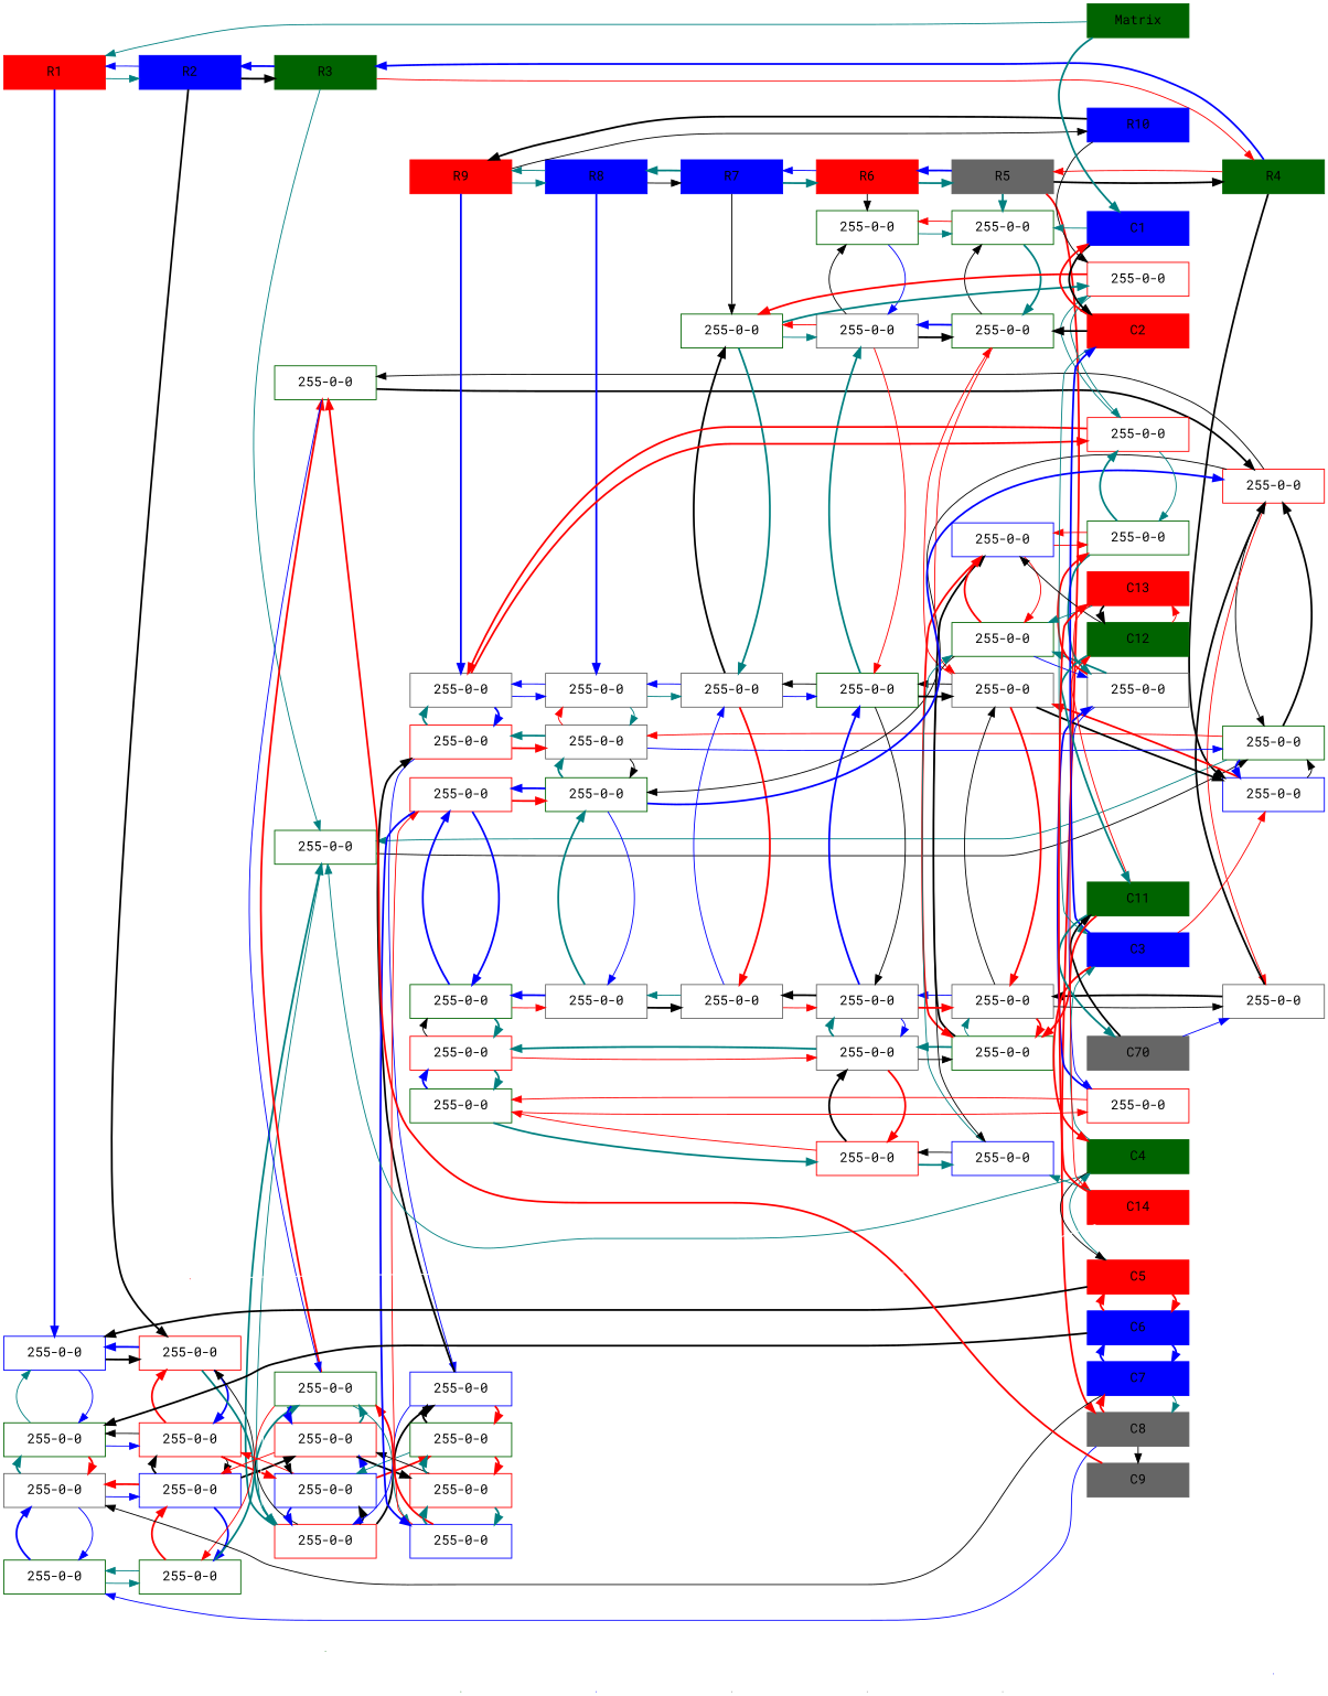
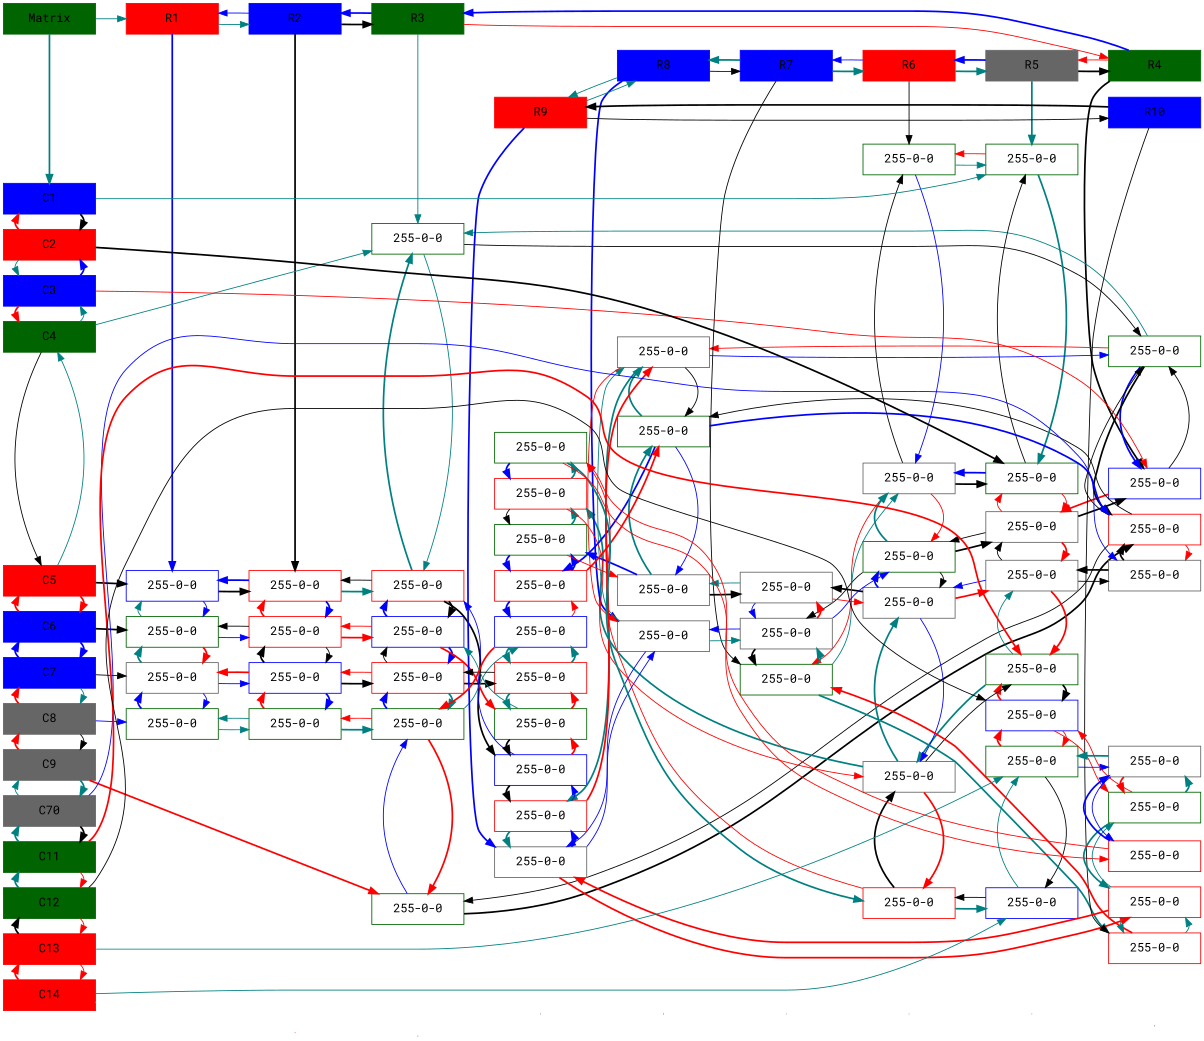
  digraph {
    fontname="Roboto Mono"
    rankdir=LR
    node [color=darkgreen fontname="Roboto Mono" group=1 shape=box]
    edge [color=teal fontname="Roboto Mono" style=bold]
    n1 [color=red label=R1 style=filled width=1.5]
    n2 [color=blue group=7 label="255-0-0" width=1.5]
    n3 [group=8 label="255-0-0" width=1.5]
    n4 [color=gray40 group=9 label="255-0-0" width=1.5]
    n5 [group=10 label="255-0-0" width=1.5]
    n6 [color=blue label=R2 style=filled width=1.5]
    n7 [color=red group=7 label="255-0-0" width=1.5]
    n8 [color=red group=8 label="255-0-0" width=1.5]
    n9 [color=blue group=9 label="255-0-0" width=1.5]
    n10 [group=10 label="255-0-0" width=1.5]
    e0 [color=red shape=point width=0 group=""]
    n12 [label=R3 style=filled width=1.5]
    n13 [group=6 label="255-0-0" width=1.5]
    n14 [color=red group=7 label="255-0-0" width=1.5]
    n15 [color=blue group=8 label="255-0-0" width=1.5]
    n16 [color=red group=9 label="255-0-0" width=1.5]
    n17 [group=10 label="255-0-0" width=1.5]
    n18 [group=11 label="255-0-0" width=1.5]
    e1 [shape=point width=0 group=""]
    n20 [label=R4 style=filled width=1.5]
    n21 [color=blue group=5 label="255-0-0" width=1.5]
    n22 [group=6 label="255-0-0" width=1.5]
    n23 [color=red group=11 label="255-0-0" width=1.5]
    n24 [color=gray40 group=12 label="255-0-0" width=1.5]
    e2 [color=blue shape=point width=0 group=""]
    n26 [color=gray40 label=R5 style=filled width=1.5]
    n27 [group=3 label="255-0-0" width=1.5]
    n28 [group=4 label="255-0-0" width=1.5]
    n29 [color=gray40 group=5 label="255-0-0" width=1.5]
    n30 [color=gray40 group=12 label="255-0-0" width=1.5]
    n31 [group=13 label="255-0-0" width=1.5]
    n32 [color=blue group=14 label="255-0-0" width=1.5]
    n33 [group=15 label="255-0-0" width=1.5]
    n34 [color=blue group=16 label="255-0-0" width=1.5]
    e3 [color=gray40 shape=point width=0 group=""]
    n36 [color=red label=R6 style=filled width=1.5]
    n37 [group=3 label="255-0-0" width=1.5]
    n38 [color=gray40 group=4 label="255-0-0" width=1.5]
    n39 [group=5 label="255-0-0" width=1.5]
    n40 [color=gray40 group=12 label="255-0-0" width=1.5]
    n41 [color=gray40 group=13 label="255-0-0" width=1.5]
    n42 [color=red group=16 label="255-0-0" width=1.5]
    e4 [color=gray40 shape=point width=0 group=""]
    n44 [color=blue label=R7 style=filled width=1.5]
    n45 [group=4 label="255-0-0" width=1.5]
    n46 [color=gray40 group=5 label="255-0-0" width=1.5]
    n47 [color=gray40 group=12 label="255-0-0" width=1.5]
    e5 [color=gray40 shape=point width=0 group=""]
    n49 [color=blue label=R8 style=filled width=1.5]
    n50 [color=gray40 group=5 label="255-0-0" width=1.5]
    n51 [color=gray40 group=6 label="255-0-0" width=1.5]
    n52 [group=11 label="255-0-0" width=1.5]
    n53 [color=gray40 group=12 label="255-0-0" width=1.5]
    e6 [color=blue shape=point width=0 group=""]
    n55 [color=red label=R9 style=filled width=1.5]
    n56 [color=gray40 group=5 label="255-0-0" width=1.5]
    n57 [color=red group=6 label="255-0-0" width=1.5]
    n58 [color=blue group=7 label="255-0-0" width=1.5]
    n59 [group=8 label="255-0-0" width=1.5]
    n60 [color=red group=9 label="255-0-0" width=1.5]
    n61 [color=blue group=10 label="255-0-0" width=1.5]
    n62 [color=red group=11 label="255-0-0" width=1.5]
    n63 [group=12 label="255-0-0" width=1.5]
    n64 [color=red group=13 label="255-0-0" width=1.5]
    n65 [group=16 label="255-0-0" width=1.5]
    e7 [shape=point width=0 group=""]
    n67 [color=blue label=R10 style=filled width=1.5]
    n68 [color=red group=4 label="255-0-0" width=1.5]
    n69 [color=red group=5 label="255-0-0" width=1.5]
    n70 [group=14 label="255-0-0" width=1.5]
    n71 [color=gray40 group=15 label="255-0-0" width=1.5]
    n72 [color=red group=16 label="255-0-0" width=1.5]
    n73 [label=Matrix style=filled width=1.5]
    n74 [color=red group=6 label=C5 style=filled width=1.5]
    n75 [color=blue group=7 label=C6 style=filled width=1.5]
    n76 [color=blue group=8 label=C7 style=filled width=1.5]
    n77 [color=gray40 group=9 label=C8 style=filled width=1.5]
    n78 [group=5 label=C4 style=filled width=1.5]
    n79 [color=gray40 group=10 label=C9 style=filled width=1.5]
    n80 [color=blue group=4 label=C3 style=filled width=1.5]
    n81 [color=gray40 group=11 label=C70 style=filled width=1.5]
    n82 [color=blue group=2 label=C1 style=filled width=1.5]
    n83 [color=red group=3 label=C2 style=filled width=1.5]
    n84 [group=12 label=C11 style=filled width=1.5]
    n85 [group=13 label=C12 style=filled width=1.5]
    n86 [color=red group=14 label=C13 style=filled width=1.5]
    n87 [color=red group=15 label=C14 style=filled width=1.5]
    subgraph sub_1 {
      rank=same
      n1
      n2
      n3
      n4
      n5
    }
    subgraph sub_2 {
      rank=same
      n6
      n7
      n8
      n9
      n10
    }
    subgraph sub_3 {
      rank=same
      n6
      e0
    }
    subgraph sub_4 {
      rank=same
      n12
      n13
      n14
      n15
      n16
      n17
      n18
    }
    subgraph sub_5 {
      rank=same
      n12
      e1
    }
    subgraph sub_6 {
      rank=same
      n20
      n21
      n22
      n23
      n24
    }
    subgraph sub_7 {
      rank=same
      n20
      e2
    }
    subgraph sub_8 {
      rank=same
      n26
      n27
      n28
      n29
      n30
      n31
      n32
      n33
      n34
    }
    subgraph sub_9 {
      rank=same
      n26
      e3
    }
    subgraph sub_10 {
      rank=same
      n36
      n37
      n38
      n39
      n40
      n41
      n42
    }
    subgraph sub_11 {
      rank=same
      n36
      e4
    }
    subgraph sub_12 {
      rank=same
      n44
      n45
      n46
      n47
    }
    subgraph sub_13 {
      rank=same
      n44
      e5
    }
    subgraph sub_14 {
      rank=same
      n49
      n50
      n51
      n52
      n53
    }
    subgraph sub_15 {
      rank=same
      n49
      e6
    }
    subgraph sub_16 {
      rank=same
      n55
      n56
      n57
      n58
      n59
      n60
      n61
      n62
      n63
      n64
      n65
    }
    subgraph sub_17 {
      rank=same
      n55
      e7
    }
    subgraph sub_18 {
      rank=same
      n67
      n68
      n69
      n70
      n71
      n72
    }
    subgraph sub_19 {
      rank=same
      n73
      n74
      n75
      n76
      n77
      n78
      n79
      n80
      n81
      n82
      n83
      n84
      n85
      n86
      n87
    }
    n1 -> n2 [color=blue]
    n1 -> n6 [style=solid]
    n2 -> n3 [color=blue style=solid]
    n2 -> n7 [color=black]
    n3 -> n2 [style=solid]
    n3 -> n4 [color=red]
    n3 -> n8 [color=blue style=solid]
    n4 -> n3
    n4 -> n5 [color=blue style=solid]
    n4 -> n9 [color=blue style=solid]
    n5 -> n4 [color=blue]
    n5 -> n10 [style=solid]
    n6 -> n1 [color=blue style=solid]
    n6 -> n7 [color=black]
    n6 -> n12 [color=black]
    n7 -> n2 [color=blue]
    n7 -> n8 [color=blue]
    n7 -> n14
    n8 -> n3 [color=black style=solid]
    n8 -> n7 [color=red]
    n8 -> n9 [color=black style=solid]
    n8 -> n15 [color=red]
    n9 -> n4 [color=red]
    n9 -> n8 [color=black]
    n9 -> n10 [color=blue]
    n9 -> n16 [color=black]
    n10 -> n5 [style=solid]
    n10 -> n9 [color=red]
    n10 -> n17
    e0 -> e1 [color=white dir=none style=""]
    n12 -> n6 [color=blue]
    n12 -> n13 [style=solid]
    n12 -> n20 [color=red style=solid]
    n13 -> n14 [style=solid]
    n13 -> n22 [color=black style=solid]
    n14 -> n7 [color=black style=solid]
    n14 -> n13
    n14 -> n15 [color=black]
    n14 -> n58 [color=black]
    n15 -> n8 [color=red style=solid]
    n15 -> n14 [color=blue]
    n15 -> n16 [color=blue]
    n15 -> n59 [color=red]
    n16 -> n9 [color=red style=solid]
    n16 -> n15 [color=black style=solid]
    n16 -> n17
    n16 -> n60 [color=black]
    n17 -> n10 [color=red style=solid]
    n17 -> n16 [color=blue]
    n17 -> n18 [color=red]
    n17 -> n61 [style=solid]
    n18 -> n17 [color=blue style=solid]
    n18 -> n23 [color=black]
    e1 -> e2 [color=white dir=none style=""]
    n20 -> n12 [color=blue]
    n20 -> n21 [color=black]
    n20 -> n26 [color=red style=solid]
    n21 -> n22 [color=black style=solid]
    n21 -> n29 [color=red]
    n22 -> n13 [style=solid]
    n22 -> n21 [color=blue]
    n22 -> n23 [color=black]
    n22 -> n51 [color=red style=solid]
    n23 -> n18 [color=black style=solid]
    n23 -> n22 [color=black style=solid]
    n23 -> n24 [color=red style=solid]
    n23 -> n52 [color=black style=solid]
    n24 -> n23 [color=black]
    n24 -> n30 [color=black]
    e2 -> e3 [color=white dir=none style=""]
    n26 -> n20 [color=black]
    n26 -> n27
    n26 -> n36 [color=blue]
    n27 -> n28
    n27 -> n37 [color=red style=solid]
    n28 -> n27 [color=black style=solid]
    n28 -> n29 [color=red style=solid]
    n28 -> n38 [color=blue]
    n29 -> n21 [color=black]
    n29 -> n28 [color=red style=solid]
    n29 -> n30 [color=red]
    n29 -> n39 [color=black style=solid]
    n30 -> n24 [color=black style=solid]
    n30 -> n29 [color=black style=solid]
    n30 -> n31 [color=red]
    n30 -> n40 [color=blue style=solid]
    n31 -> n30 [style=solid]
    n31 -> n32 [color=black]
    n31 -> n41
    n32 -> n31 [color=red]
    n32 -> n33 [color=red style=solid]
    n32 -> n70 [color=red style=solid]
    n33 -> n32 [color=red]
    n33 -> n34 [color=black style=solid]
    n33 -> n71 [color=blue style=solid]
    n34 -> n33 [style=solid]
    n34 -> n42 [color=black style=solid]
    e3 -> e4 [color=white dir=none style=""]
    n36 -> n26
    n36 -> n37 [color=black style=solid]
    n36 -> n44 [color=blue style=solid]
    n37 -> n27 [style=solid]
    n37 -> n38 [color=blue style=solid]
    n38 -> n28 [color=black]
    n38 -> n37 [color=black style=solid]
    n38 -> n39 [color=red style=solid]
    n38 -> n45 [color=red style=solid]
    n39 -> n29 [color=black]
    n39 -> n38
    n39 -> n40 [color=black style=solid]
    n39 -> n46 [color=black style=solid]
    n40 -> n30 [color=red]
    n40 -> n39 [color=blue]
    n40 -> n41 [color=blue style=solid]
    n40 -> n47 [color=black]
    n41 -> n31 [color=black style=solid]
    n41 -> n40
    n41 -> n42 [color=red]
    n41 -> n64
    n42 -> n34
    n42 -> n41 [color=black]
    n42 -> n65 [color=red style=solid]
    e4 -> e5 [color=white dir=none style=""]
    n44 -> n36
    n44 -> n45 [color=black style=solid]
    n44 -> n49
    n45 -> n38 [style=solid]
    n45 -> n46
    n45 -> n68
    n46 -> n39 [color=blue style=solid]
    n46 -> n45 [color=black]
    n46 -> n47 [color=red]
    n46 -> n50 [color=blue style=solid]
    n47 -> n40 [color=red style=solid]
    n47 -> n46 [color=blue style=solid]
    n47 -> n53 [style=solid]
    e5 -> e6 [color=white dir=none style=""]
    n49 -> n44 [color=black style=solid]
    n49 -> n50 [color=blue]
    n49 -> n55 [style=solid]
    n50 -> n46 [style=solid]
    n50 -> n51 [style=solid]
    n50 -> n56 [color=blue style=solid]
    n51 -> n22 [color=blue style=solid]
    n51 -> n50 [color=red style=solid]
    n51 -> n52 [color=black style=solid]
    n51 -> n57
    n52 -> n23 [color=blue]
    n52 -> n51
    n52 -> n53 [color=blue style=solid]
    n52 -> n62 [color=blue]
    n53 -> n47 [color=black]
    n53 -> n52
    n53 -> n63 [color=blue]
    e6 -> e7 [color=white dir=none style=""]
    n55 -> n49 [style=solid]
    n55 -> n56 [color=blue]
    n55 -> n67 [color=black style=solid]
    n56 -> n50 [color=blue style=solid]
    n56 -> n57 [color=blue]
    n56 -> n69 [color=red]
    n57 -> n51 [color=red]
    n57 -> n56
    n57 -> n58 [color=blue style=solid]
    n58 -> n14 [color=blue style=solid]
    n58 -> n57 [color=black]
    n58 -> n59 [color=red]
    n59 -> n15 [style=solid]
    n59 -> n58 [color=black]
    n59 -> n60 [color=red]
    n60 -> n16 [color=black style=solid]
    n60 -> n59
    n60 -> n61
    n61 -> n17 [color=red]
    n61 -> n60
    n61 -> n62 [color=red style=solid]
    n62 -> n52 [color=red]
    n62 -> n61 [color=blue]
    n62 -> n63 [color=blue]
    n63 -> n53 [color=red style=solid]
    n63 -> n62 [color=blue]
    n63 -> n64
    n64 -> n41 [color=red style=solid]
    n64 -> n63 [color=black style=solid]
    n64 -> n65
    n65 -> n42
    n65 -> n64 [color=blue]
    n65 -> n72 [color=red style=solid]
    n67 -> n55 [color=black]
    n67 -> n68 [color=black style=solid]
    n68 -> n45 [color=red]
    n68 -> n69 [style=solid]
    n69 -> n56 [color=red]
    n69 -> n68 [style=solid]
    n69 -> n70 [style=solid]
    n70 -> n32 [color=red style=solid]
    n70 -> n69
    n70 -> n71
    n71 -> n33
    n71 -> n70 [color=red]
    n71 -> n72 [color=blue style=solid]
    n72 -> n65 [color=red style=solid]
    n72 -> n71 [color=blue]
    n73 -> n1 [style=solid]
    n73 -> n82
    n74 -> n2 [color=black]
    n74 -> n75 [color=red]
    n74 -> n78 [style=solid]
    n75 -> n3 [color=black]
    n75 -> n74 [color=red]
    n75 -> n76 [color=blue]
    n76 -> n4 [color=black style=solid]
    n76 -> n75 [color=blue]
    n76 -> n77 [style=solid]
    n77 -> n5 [color=blue style=solid]
    n77 -> n76 [color=red]
    n77 -> n79 [color=black style=solid]
    n78 -> n13 [style=solid]
    n78 -> n74 [color=black style=solid]
    n78 -> n80 [style=solid]
    n79 -> n18 [color=red]
-   n26 -> n77 [color=red]
+   n79 -> n77 [color=red]
+   n79 -> n81
    n80 -> n21 [color=red style=solid]
    n80 -> n78 [color=red]
    n80 -> n83 [color=blue]
    n81 -> n24 [color=blue style=solid]
+   n81 -> n79 [style=solid]
    n81 -> n84 [color=black]
    n82 -> n27 [style=solid]
    n82 -> n83 [color=black]
    n83 -> n28 [color=black]
    n83 -> n80 [style=solid]
    n83 -> n82 [color=red]
    n84 -> n31 [color=red]
    n84 -> n81
    n84 -> n85 [color=red style=solid]
    n85 -> n32 [color=black style=solid]
    n85 -> n84
    n85 -> n86 [color=red style=solid]
    n86 -> n33 [style=solid]
    n86 -> n85 [color=black]
    n86 -> n87 [color=red style=solid]
    n87 -> e0 [color=white dir=none style=""]
    n87 -> n34 [style=solid]
    n87 -> n86 [color=red]
  }
